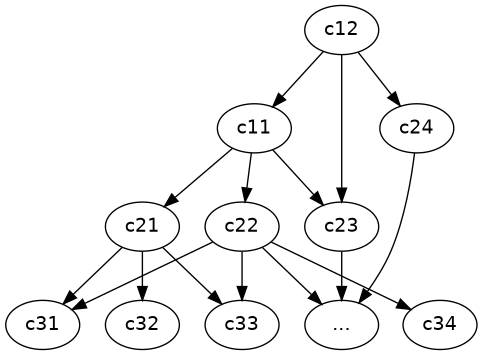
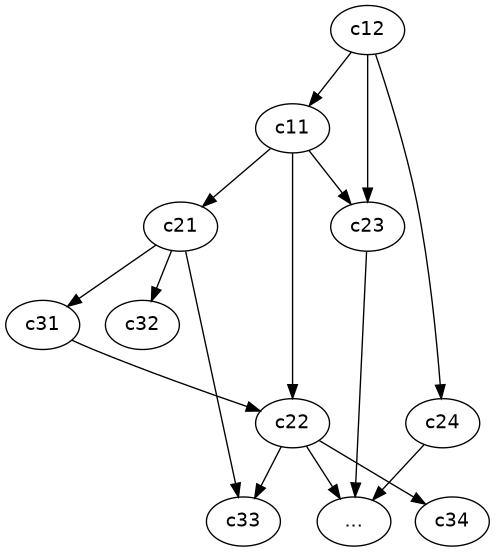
  digraph {
    fontname="DejaVu Sans"
    ordering=out
    node [fontname="DejaVu Sans"]
    edge [fontname="DejaVu Sans"]
    c11
    c21
    c22
    c23
    c31
    c32
    c33
    n8 [label="..."]
    c34
    c12
    c24
    c11 -> c21
    c11 -> c22
    c11 -> c23
    c21 -> c31
    c21 -> c32
    c21 -> c33
-   c22 -> c31
+   c31 -> c22
    c22 -> c33
    c22 -> n8
    c22 -> c34
    c23 -> n8
    c12 -> c11
    c12 -> c23
    c12 -> c24
    c24 -> n8
  }
